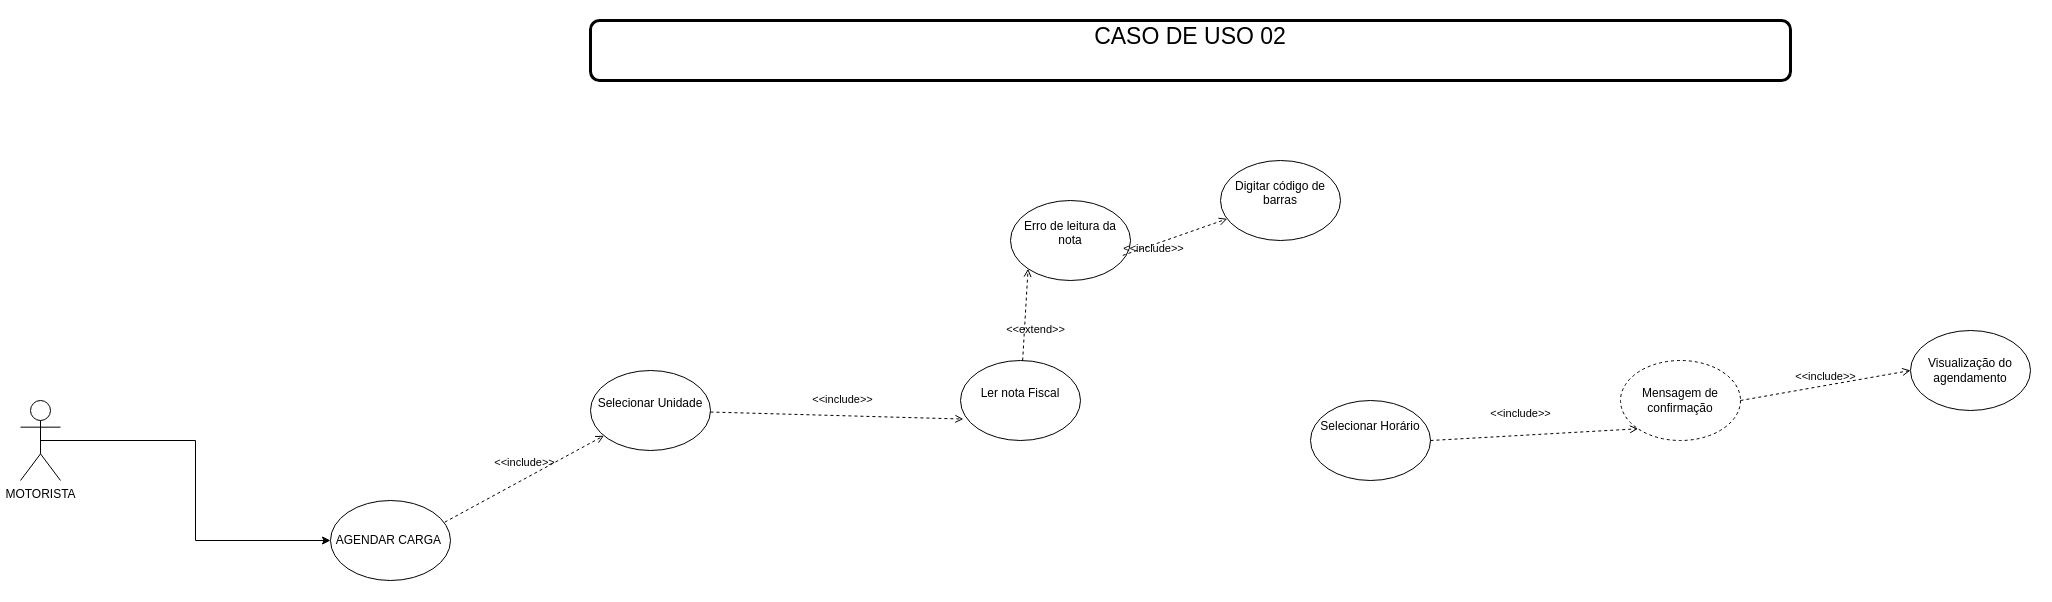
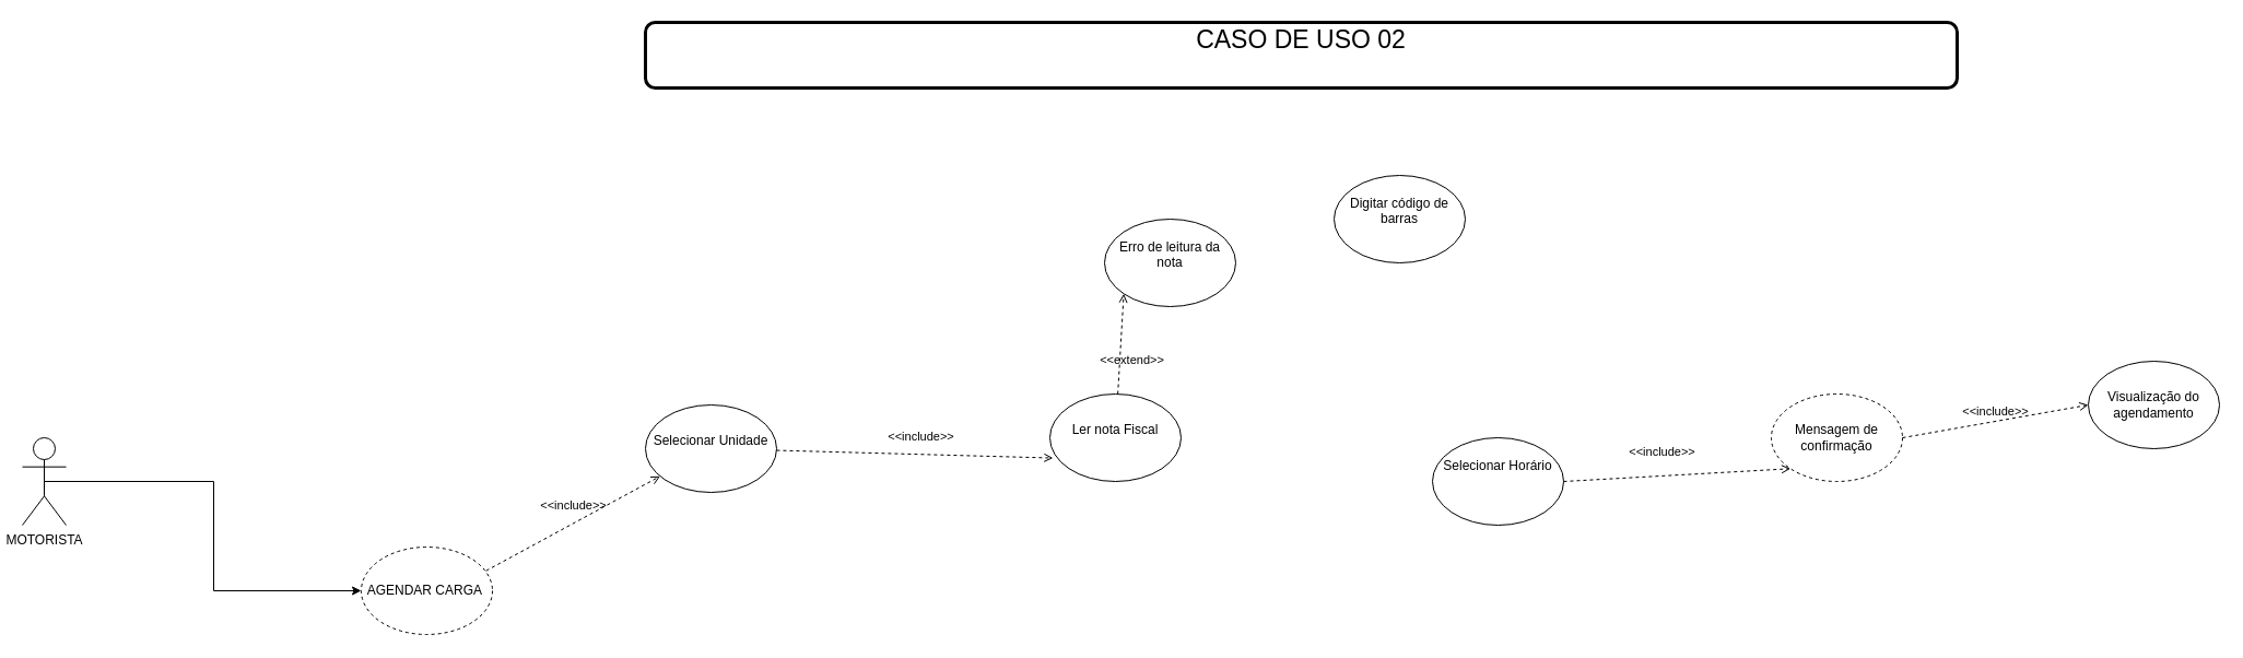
  <mxCell id="0" />
  <mxCell id="1" parent="0" />
  <mxCell id="2" style="edgeStyle=orthogonalEdgeStyle;rounded=0;orthogonalLoop=1;jettySize=auto;html=1;exitX=0.5;exitY=0.5;exitDx=0;exitDy=0;exitPerimeter=0;entryX=0;entryY=0.5;entryDx=0;entryDy=0;" edge="1" parent="1" source="3" target="4"><mxGeometry relative="1" as="geometry" /></mxCell>
  <mxCell id="3" value="MOTORISTA" style="shape=umlActor;verticalLabelPosition=bottom;verticalAlign=top;html=1;outlineConnect=0;" vertex="1" parent="1"><mxGeometry x="20" y="400" width="40" height="80" as="geometry" /></mxCell>
- <mxCell id="4" value="AGENDAR CARGA&amp;nbsp;" style="ellipse;whiteSpace=wrap;html=1;" vertex="1" parent="1"><mxGeometry x="330" y="500" width="120" height="80" as="geometry" /></mxCell>
+ <mxCell id="4" value="AGENDAR CARGA&amp;nbsp;" style="ellipse;whiteSpace=wrap;html=1;dashed=1;" vertex="1" parent="1"><mxGeometry x="330" y="500" width="120" height="80" as="geometry" /></mxCell>
  <mxCell id="5" value="Ler nota Fiscal&lt;div&gt;&lt;br&gt;&lt;/div&gt;" style="ellipse;whiteSpace=wrap;html=1;" vertex="1" parent="1"><mxGeometry x="960" y="360" width="120" height="80" as="geometry" /></mxCell>
  <mxCell id="6" value="Selecionar Horário&lt;div&gt;&lt;br&gt;&lt;div&gt;&lt;br&gt;&lt;/div&gt;&lt;/div&gt;" style="ellipse;whiteSpace=wrap;html=1;" vertex="1" parent="1"><mxGeometry x="1310" y="400" width="120" height="80" as="geometry" /></mxCell>
  <mxCell id="7" value="Mensagem de confirmação" style="ellipse;whiteSpace=wrap;html=1;dashed=1;" vertex="1" parent="1"><mxGeometry x="1620" y="360" width="120" height="80" as="geometry" /></mxCell>
  <mxCell id="8" value="Visualização do agendamento" style="ellipse;whiteSpace=wrap;html=1;" vertex="1" parent="1"><mxGeometry x="1910" y="330" width="120" height="80" as="geometry" /></mxCell>
  <mxCell id="9" value="&amp;lt;&amp;lt;include&amp;gt;&amp;gt;" style="html=1;verticalAlign=bottom;labelBackgroundColor=none;endArrow=open;endFill=0;dashed=1;rounded=0;exitX=1;exitY=0.5;exitDx=0;exitDy=0;entryX=0;entryY=1;entryDx=0;entryDy=0;" edge="1" parent="1" source="6" target="7"><mxGeometry x="-0.121" y="13" width="160" relative="1" as="geometry"><mxPoint x="1410" y="440" as="sourcePoint" /><mxPoint x="1633.48" y="454.88" as="targetPoint" /><mxPoint as="offset" /></mxGeometry></mxCell>
  <mxCell id="10" value="&amp;lt;&amp;lt;include&amp;gt;&amp;gt;" style="html=1;verticalAlign=bottom;labelBackgroundColor=none;endArrow=open;endFill=0;dashed=1;rounded=0;exitX=1;exitY=0.5;exitDx=0;exitDy=0;entryX=0;entryY=0.5;entryDx=0;entryDy=0;" edge="1" parent="1" source="7" target="8"><mxGeometry width="160" relative="1" as="geometry"><mxPoint x="1680" y="490" as="sourcePoint" /><mxPoint x="1840" y="490" as="targetPoint" /></mxGeometry></mxCell>
  <mxCell id="11" value="CASO DE USO 02&lt;div&gt;&lt;br&gt;&lt;/div&gt;" style="rounded=1;whiteSpace=wrap;html=1;strokeWidth=3;fontSize=23;" vertex="1" parent="1"><mxGeometry x="590" y="20" width="1200" height="60" as="geometry" /></mxCell>
  <mxCell id="12" value="Erro de leitura da nota&lt;div&gt;&lt;br&gt;&lt;/div&gt;" style="ellipse;whiteSpace=wrap;html=1;" vertex="1" parent="1"><mxGeometry x="1010" y="200" width="120" height="80" as="geometry" /></mxCell>
  <mxCell id="13" value="&amp;lt;&amp;lt;extend&amp;gt;&amp;gt;" style="html=1;verticalAlign=bottom;labelBackgroundColor=none;endArrow=open;endFill=0;dashed=1;rounded=0;entryX=0;entryY=1;entryDx=0;entryDy=0;" edge="1" parent="1" source="5" target="12"><mxGeometry x="-0.493" y="-12" width="160" relative="1" as="geometry"><mxPoint x="1000" y="329" as="sourcePoint" /><mxPoint x="1161" y="240" as="targetPoint" /><mxPoint as="offset" /></mxGeometry></mxCell>
  <mxCell id="14" value="&lt;div&gt;Selecionar Unidade&lt;/div&gt;&lt;div&gt;&lt;br&gt;&lt;/div&gt;" style="ellipse;whiteSpace=wrap;html=1;" vertex="1" parent="1"><mxGeometry x="590" y="370" width="120" height="80" as="geometry" /></mxCell>
  <mxCell id="15" value="&amp;lt;&amp;lt;include&amp;gt;&amp;gt;" style="html=1;verticalAlign=bottom;labelBackgroundColor=none;endArrow=open;endFill=0;dashed=1;rounded=0;exitX=0.952;exitY=0.271;exitDx=0;exitDy=0;exitPerimeter=0;" edge="1" parent="1" source="4" target="14"><mxGeometry x="0.043" y="7" width="160" relative="1" as="geometry"><mxPoint x="240" y="246" as="sourcePoint" /><mxPoint x="758" y="280" as="targetPoint" /><mxPoint as="offset" /></mxGeometry></mxCell>
  <mxCell id="16" value="&amp;lt;&amp;lt;include&amp;gt;&amp;gt;" style="html=1;verticalAlign=bottom;labelBackgroundColor=none;endArrow=open;endFill=0;dashed=1;rounded=0;entryX=0.024;entryY=0.732;entryDx=0;entryDy=0;entryPerimeter=0;" edge="1" parent="1" source="14" target="5"><mxGeometry x="0.043" y="7" width="160" relative="1" as="geometry"><mxPoint x="870" y="449" as="sourcePoint" /><mxPoint x="1056" y="440" as="targetPoint" /><mxPoint as="offset" /></mxGeometry></mxCell>
  <mxCell id="17" value="&lt;div&gt;Digitar código de barras&lt;/div&gt;&lt;div&gt;&lt;br&gt;&lt;/div&gt;" style="ellipse;whiteSpace=wrap;html=1;" vertex="1" parent="1"><mxGeometry x="1220" y="160" width="120" height="80" as="geometry" /></mxCell>
- <mxCell id="18" value="&amp;lt;&amp;lt;include&lt;span style=&quot;background-color: transparent; color: light-dark(rgb(0, 0, 0), rgb(255, 255, 255));&quot;&gt;&amp;gt;&amp;gt;&lt;/span&gt;" style="html=1;verticalAlign=bottom;labelBackgroundColor=none;endArrow=open;endFill=0;dashed=1;rounded=0;exitX=0.936;exitY=0.686;exitDx=0;exitDy=0;exitPerimeter=0;" edge="1" parent="1" source="12" target="17"><mxGeometry x="-0.493" y="-12" width="160" relative="1" as="geometry"><mxPoint x="1191" y="373" as="sourcePoint" /><mxPoint x="1150" y="230" as="targetPoint" /><mxPoint as="offset" /></mxGeometry></mxCell>
